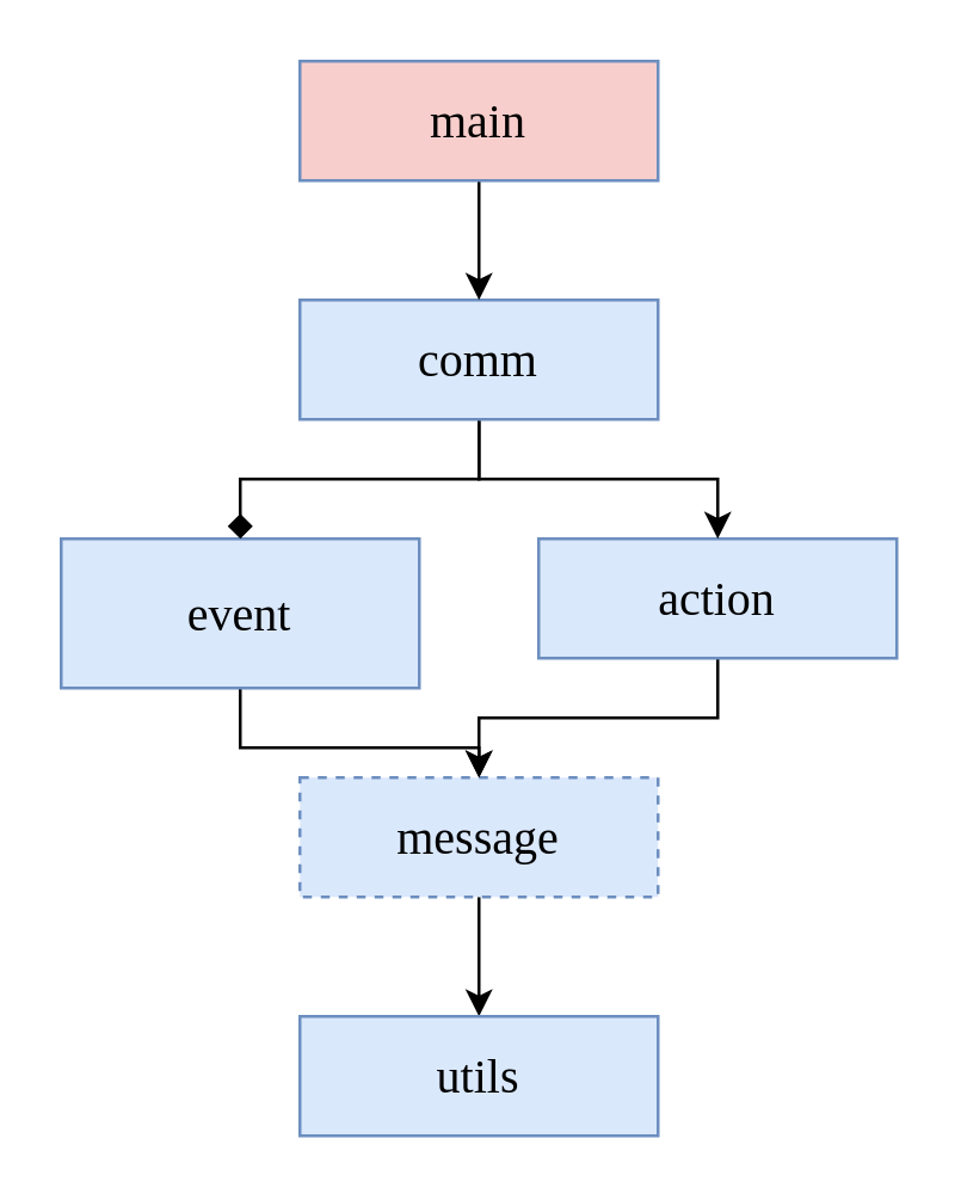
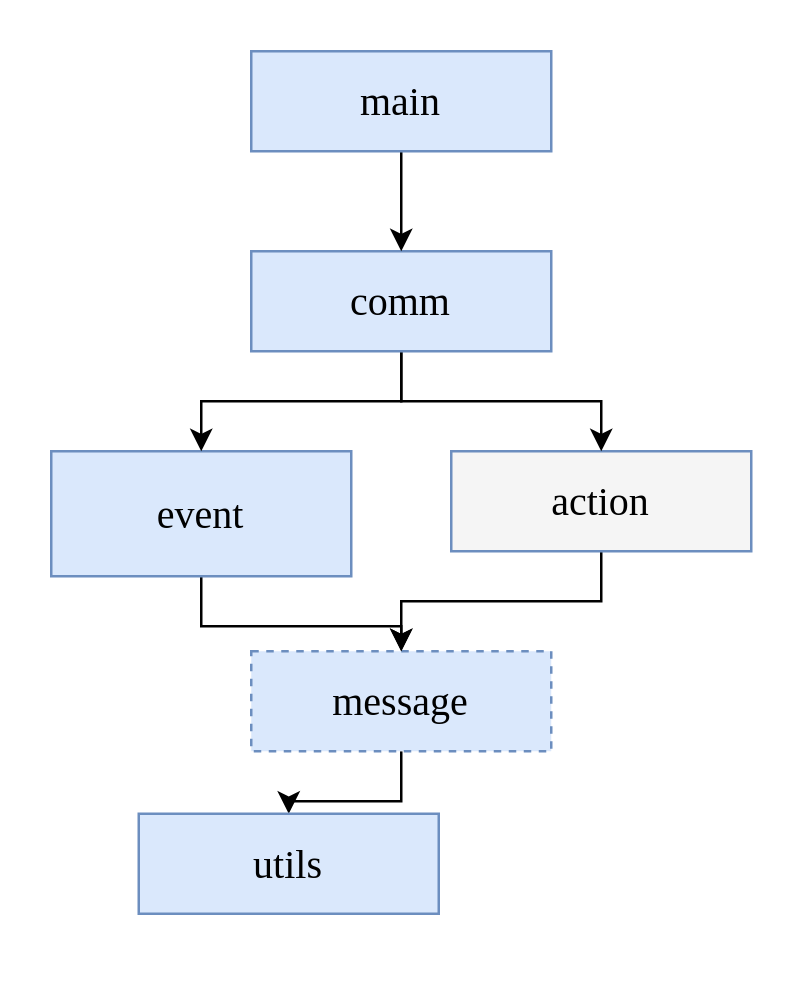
  <mxCell id="0" />
  <mxCell id="1" parent="0" />
  <mxCell id="2" style="edgeStyle=orthogonalEdgeStyle;rounded=0;orthogonalLoop=1;jettySize=auto;html=1;exitX=0.5;exitY=1;exitDx=0;exitDy=0;entryX=0.5;entryY=0;entryDx=0;entryDy=0;" edge="1" parent="1" source="3" target="13"><mxGeometry relative="1" as="geometry" /></mxCell>
  <mxCell id="3" value="message" style="rounded=0;whiteSpace=wrap;html=1;fillColor=#dae8fc;strokeColor=#6c8ebf;fontSize=16;fontFamily=Menlo;dashed=1;" parent="1" vertex="1"><mxGeometry x="100" y="260" width="120" height="40" as="geometry" /></mxCell>
  <mxCell id="4" style="edgeStyle=orthogonalEdgeStyle;rounded=0;orthogonalLoop=1;jettySize=auto;html=1;exitX=0.5;exitY=1;exitDx=0;exitDy=0;entryX=0.5;entryY=0;entryDx=0;entryDy=0;fontFamily=Menlo;fontSize=16;" parent="1" source="5" target="3" edge="1"><mxGeometry relative="1" as="geometry" /></mxCell>
  <mxCell id="5" value="event" style="rounded=0;whiteSpace=wrap;html=1;fillColor=#dae8fc;strokeColor=#6c8ebf;fontSize=16;fontFamily=Menlo;" parent="1" vertex="1"><mxGeometry x="20" y="180" width="120" height="50" as="geometry" /></mxCell>
  <mxCell id="6" style="edgeStyle=orthogonalEdgeStyle;rounded=0;orthogonalLoop=1;jettySize=auto;html=1;exitX=0.5;exitY=1;exitDx=0;exitDy=0;entryX=0.5;entryY=0;entryDx=0;entryDy=0;fontFamily=Menlo;fontSize=16;" parent="1" source="7" target="3" edge="1"><mxGeometry relative="1" as="geometry" /></mxCell>
- <mxCell id="7" value="action" style="rounded=0;whiteSpace=wrap;html=1;fillColor=#dae8fc;strokeColor=#6c8ebf;fontSize=16;fontFamily=Menlo;" parent="1" vertex="1"><mxGeometry x="180" y="180" width="120" height="40" as="geometry" /></mxCell>
- <mxCell id="8" style="edgeStyle=orthogonalEdgeStyle;rounded=0;orthogonalLoop=1;jettySize=auto;html=1;exitX=0.5;exitY=1;exitDx=0;exitDy=0;entryX=0.5;entryY=0;entryDx=0;entryDy=0;fontFamily=Menlo;fontSize=16;endArrow=diamond;" parent="1" source="10" target="5" edge="1"><mxGeometry relative="1" as="geometry" /></mxCell>
+ <mxCell id="7" value="action" style="rounded=0;whiteSpace=wrap;html=1;fillColor=#f5f5f5;strokeColor=#6c8ebf;fontSize=16;fontFamily=Menlo;" parent="1" vertex="1"><mxGeometry x="180" y="180" width="120" height="40" as="geometry" /></mxCell>
+ <mxCell id="8" style="edgeStyle=orthogonalEdgeStyle;rounded=0;orthogonalLoop=1;jettySize=auto;html=1;exitX=0.5;exitY=1;exitDx=0;exitDy=0;entryX=0.5;entryY=0;entryDx=0;entryDy=0;fontFamily=Menlo;fontSize=16;" parent="1" source="10" target="5" edge="1"><mxGeometry relative="1" as="geometry" /></mxCell>
  <mxCell id="9" style="edgeStyle=orthogonalEdgeStyle;rounded=0;orthogonalLoop=1;jettySize=auto;html=1;exitX=0.5;exitY=1;exitDx=0;exitDy=0;entryX=0.5;entryY=0;entryDx=0;entryDy=0;fontFamily=Menlo;fontSize=16;" parent="1" source="10" target="7" edge="1"><mxGeometry relative="1" as="geometry" /></mxCell>
  <mxCell id="10" value="comm" style="rounded=0;whiteSpace=wrap;html=1;fillColor=#dae8fc;strokeColor=#6c8ebf;fontSize=16;fontFamily=Menlo;" parent="1" vertex="1"><mxGeometry x="100" y="100" width="120" height="40" as="geometry" /></mxCell>
  <mxCell id="11" style="edgeStyle=orthogonalEdgeStyle;rounded=0;orthogonalLoop=1;jettySize=auto;html=1;exitX=0.5;exitY=1;exitDx=0;exitDy=0;entryX=0.5;entryY=0;entryDx=0;entryDy=0;fontFamily=Menlo;fontSize=16;" parent="1" source="12" target="10" edge="1"><mxGeometry relative="1" as="geometry" /></mxCell>
- <mxCell id="12" value="main" style="rounded=0;whiteSpace=wrap;html=1;fillColor=#f8cecc;strokeColor=#6c8ebf;fontSize=16;fontFamily=Menlo;" parent="1" vertex="1"><mxGeometry x="100" y="20" width="120" height="40" as="geometry" /></mxCell>
- <mxCell id="13" value="utils" style="rounded=0;whiteSpace=wrap;html=1;fillColor=#dae8fc;strokeColor=#6c8ebf;fontSize=16;fontFamily=Menlo;" vertex="1" parent="1"><mxGeometry x="100" y="340" width="120" height="40" as="geometry" /></mxCell>
+ <mxCell id="12" value="main" style="rounded=0;whiteSpace=wrap;html=1;fillColor=#dae8fc;strokeColor=#6c8ebf;fontSize=16;fontFamily=Menlo;" parent="1" vertex="1"><mxGeometry x="100" y="20" width="120" height="40" as="geometry" /></mxCell>
+ <mxCell id="13" value="utils" style="rounded=0;whiteSpace=wrap;html=1;fillColor=#dae8fc;strokeColor=#6c8ebf;fontSize=16;fontFamily=Menlo;" vertex="1" parent="1"><mxGeometry x="55" y="325" width="120" height="40" as="geometry" /></mxCell>
